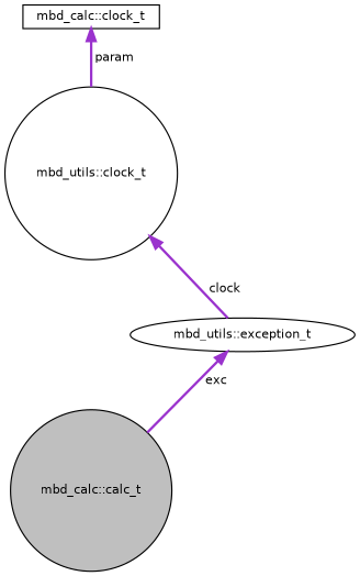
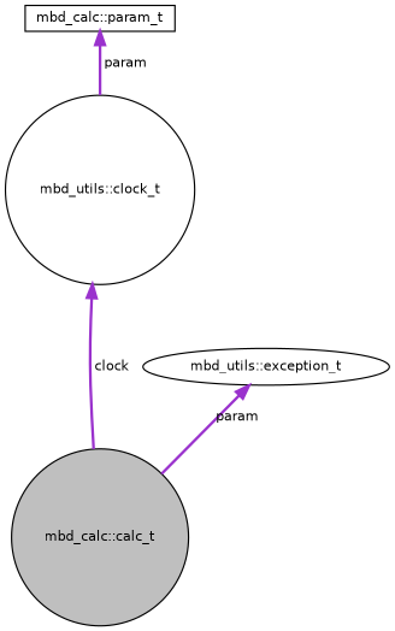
  digraph {
    node [color=black fillcolor=white fontname=Helvetica fontsize=10 shape=circle style=filled]
    edge [color=darkorchid3 dir=back fontname=Helvetica fontsize=10 labelfontname=Helvetica labelfontsize=10 style=bold]
    n1 [fillcolor=grey75 fontcolor=black height=0.2 label="mbd_calc::calc_t" width=0.4]
-   n2 [height=0.2 label="mbd_calc::clock_t" shape=box width=0.4]
+   n2 [height=0.2 label="mbd_calc::param_t" shape=box width=0.4]
    n3 [height=0.2 label="mbd_utils::clock_t" width=0.4]
    n4 [height=0.2 label="mbd_utils::exception_t" shape=ellipse width=0.4]
    n2 -> n3 [label=" param"]
-   n3 -> n4 [label=" clock"]
-   n4 -> n1 [label=" exc"]
+   n3 -> n1 [label=" clock"]
+   n4 -> n1 [label=" param"]
  }
